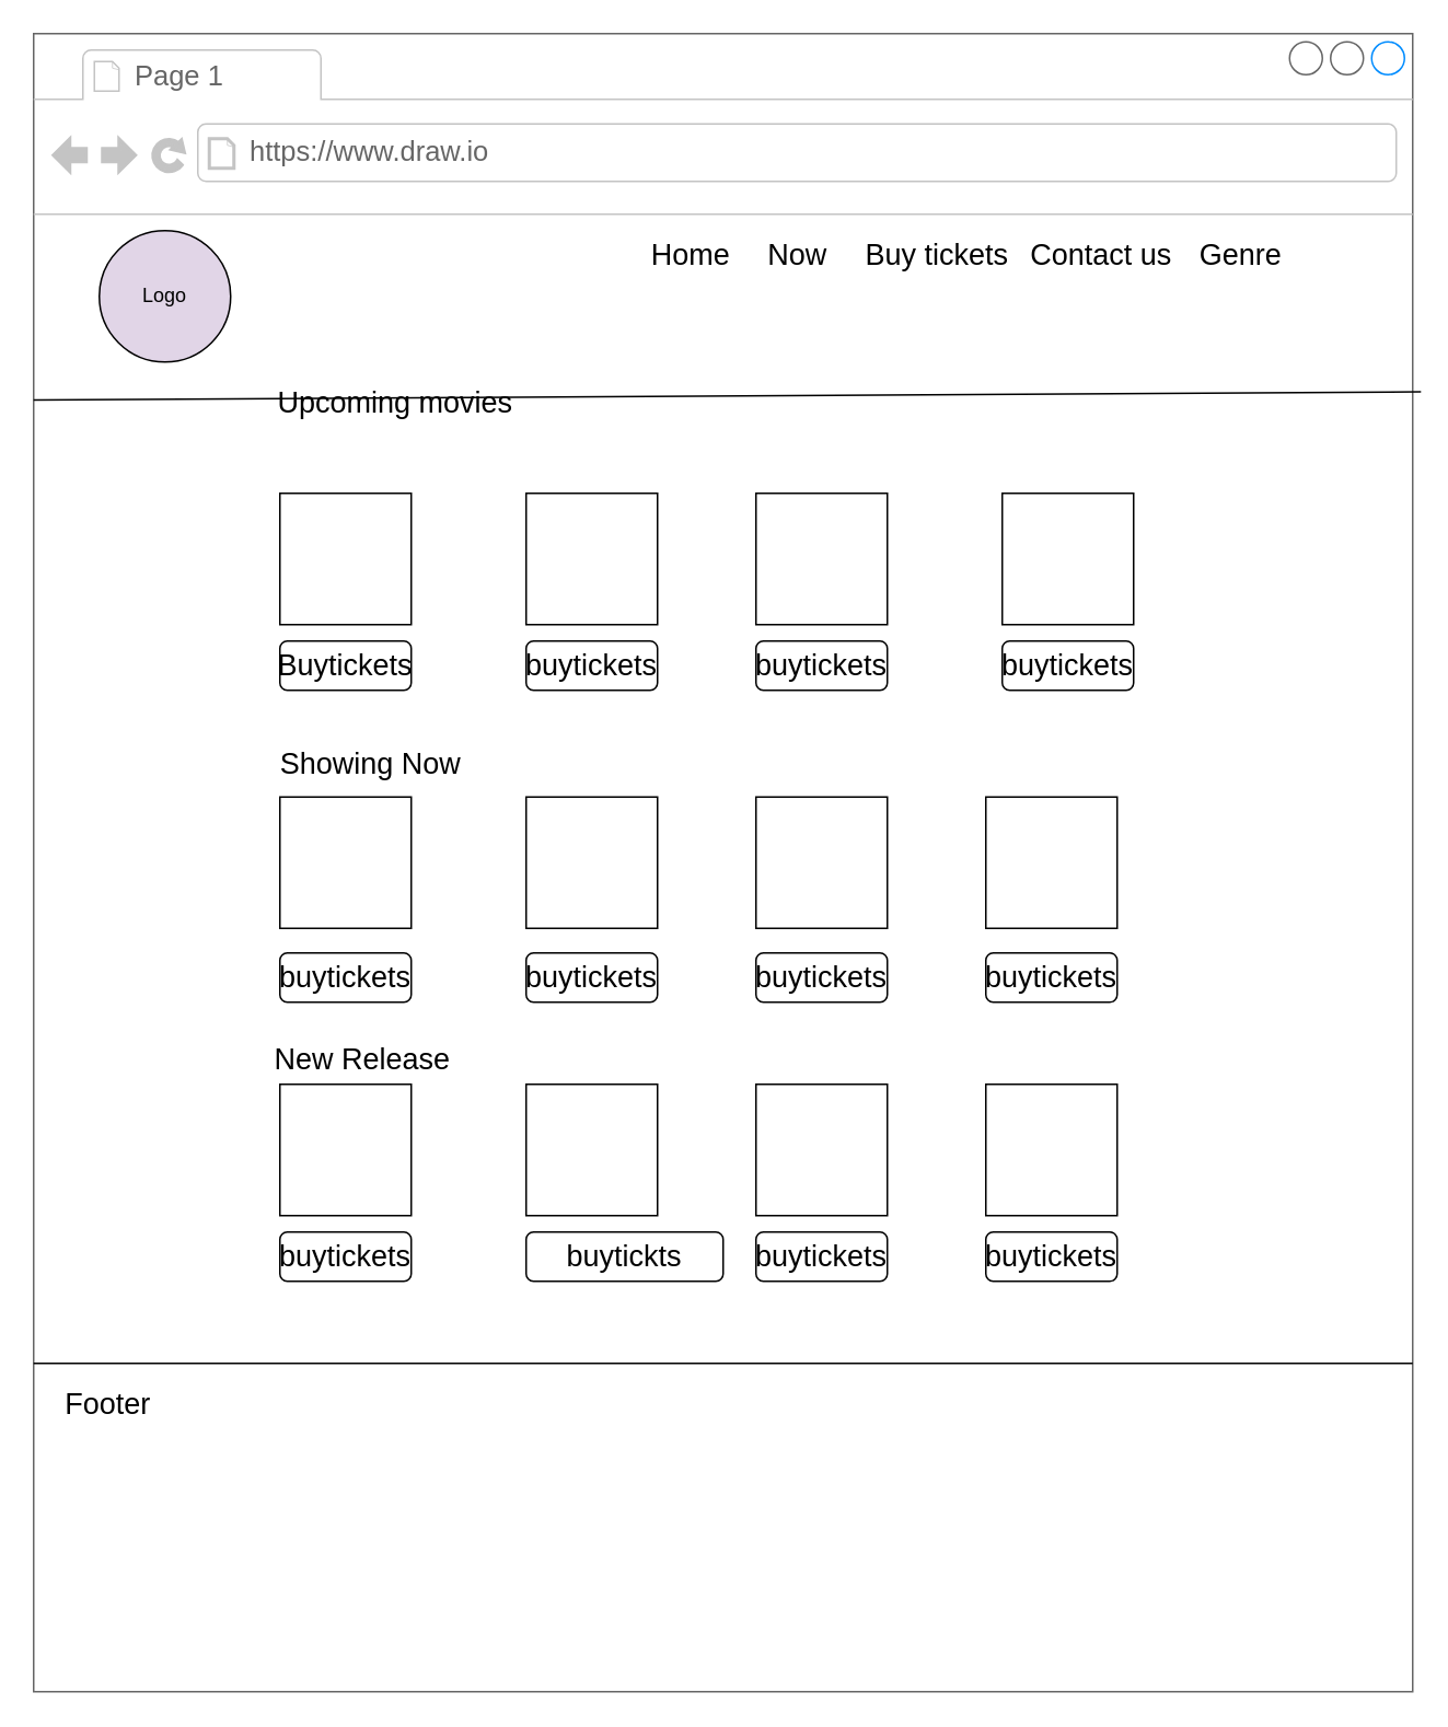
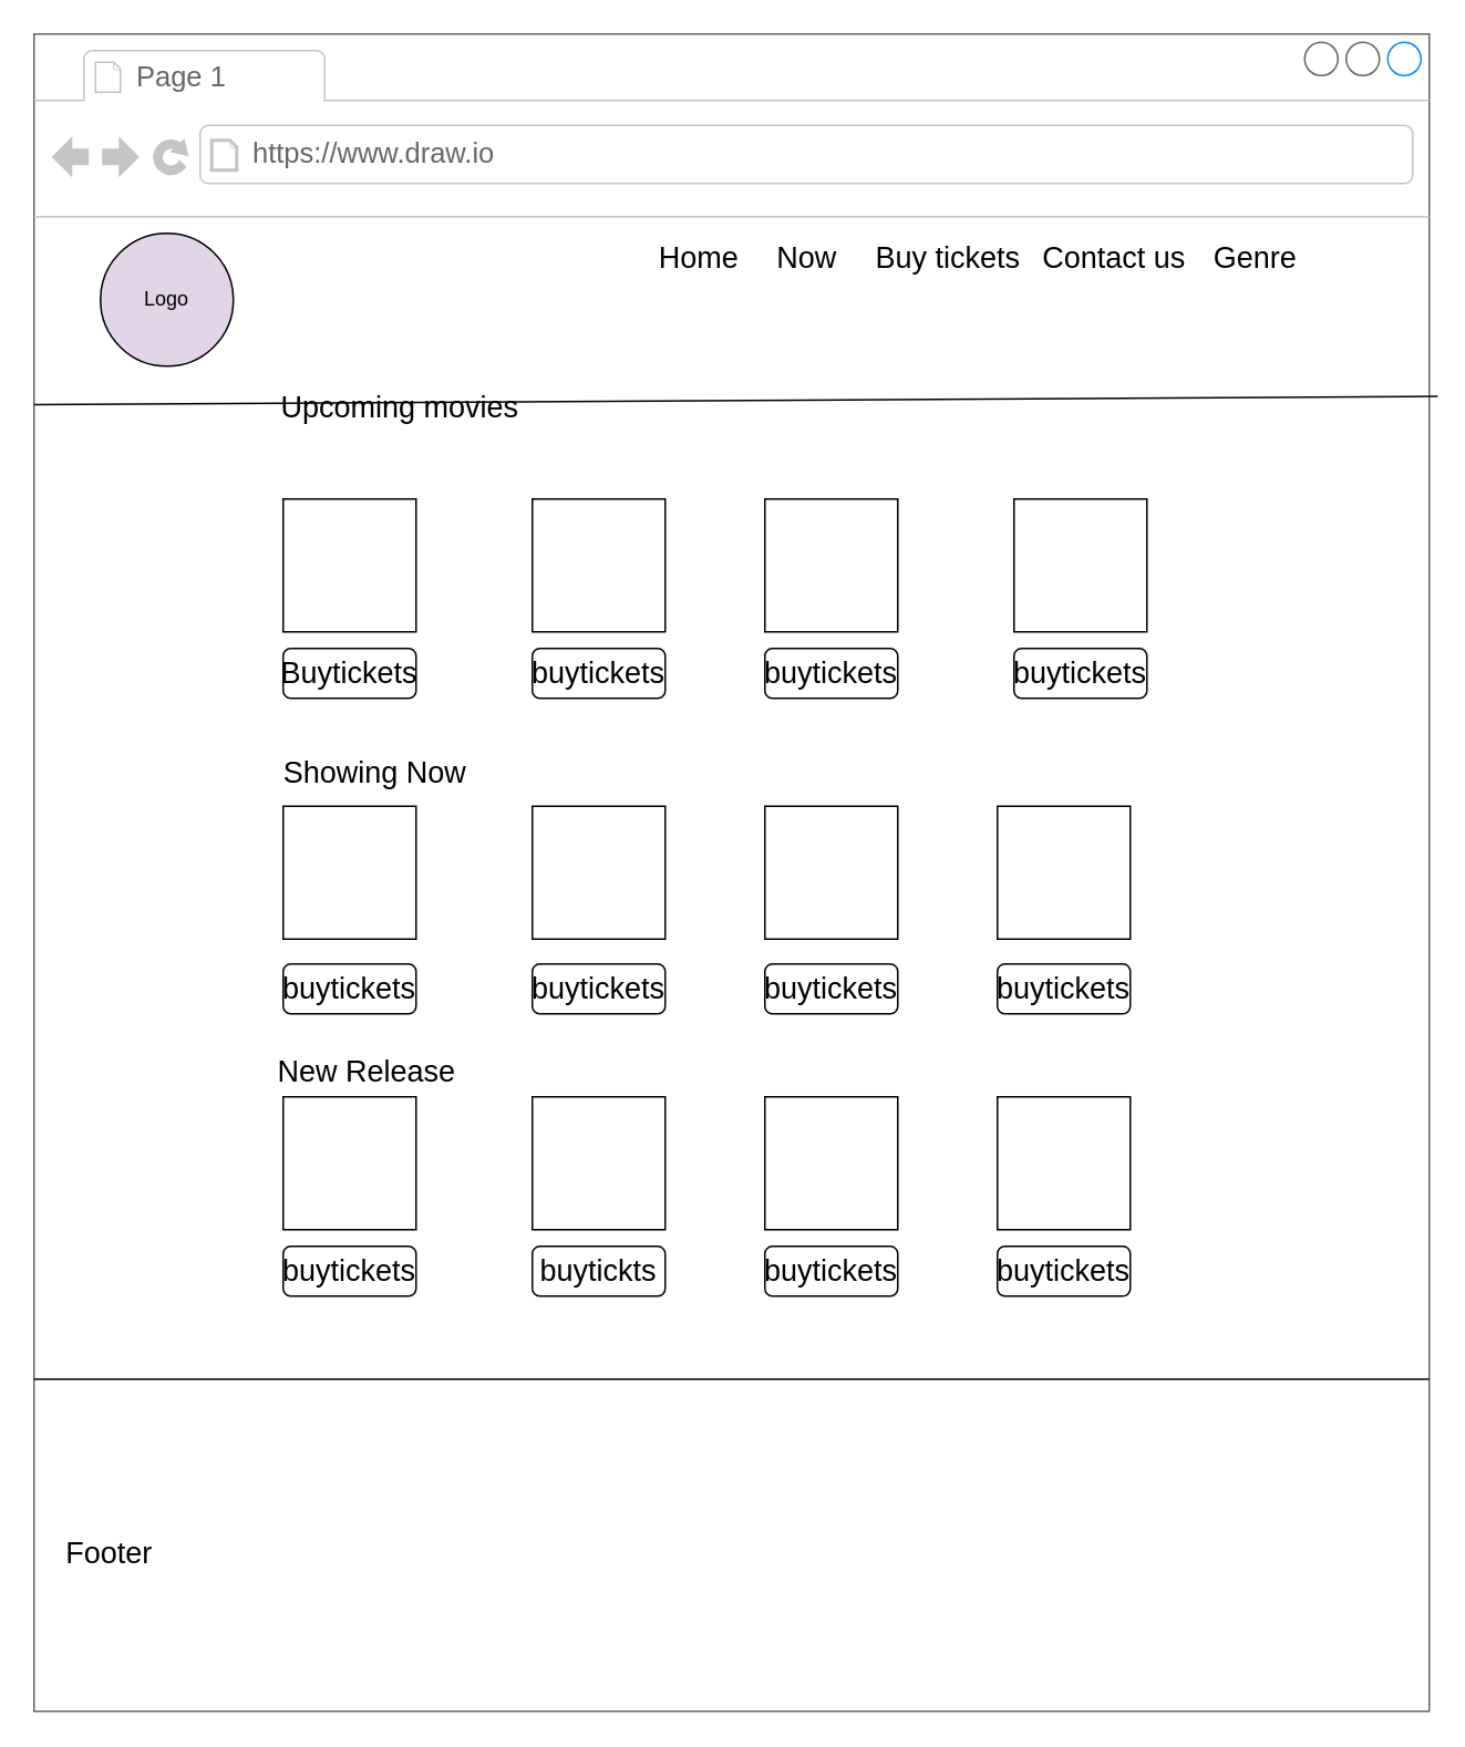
  <mxCell id="0" />
  <mxCell id="1" parent="0" />
  <mxCell id="2" value="" style="strokeWidth=1;shadow=0;dashed=0;align=center;html=1;shape=mxgraph.mockup.containers.browserWindow;rSize=0;strokeColor=#666666;strokeColor2=#008cff;strokeColor3=#c4c4c4;mainText=,;recursiveResize=0;" vertex="1" parent="1"><mxGeometry x="20" y="20" width="840" height="1010" as="geometry" /></mxCell>
  <mxCell id="3" value="Page 1" style="strokeWidth=1;shadow=0;dashed=0;align=center;html=1;shape=mxgraph.mockup.containers.anchor;fontSize=17;fontColor=#666666;align=left;" vertex="1" parent="2"><mxGeometry x="60" y="12" width="85" height="30" as="geometry" /></mxCell>
  <mxCell id="4" value="https://www.draw.io" style="strokeWidth=1;shadow=0;dashed=0;align=center;html=1;shape=mxgraph.mockup.containers.anchor;rSize=0;fontSize=17;fontColor=#666666;align=left;" vertex="1" parent="2"><mxGeometry x="130" y="60" width="250" height="26" as="geometry" /></mxCell>
  <mxCell id="5" value="Logo" style="ellipse;whiteSpace=wrap;html=1;aspect=fixed;fillColor=#e1d5e7;" vertex="1" parent="2"><mxGeometry x="40" y="120" width="80" height="80" as="geometry" /></mxCell>
  <mxCell id="6" value="Home" style="text;html=1;resizable=0;autosize=1;align=center;verticalAlign=middle;points=[];fillColor=none;strokeColor=none;rounded=0;fontSize=18;" vertex="1" parent="2"><mxGeometry x="370" y="120" width="60" height="30" as="geometry" /></mxCell>
  <mxCell id="7" value="Now" style="text;html=1;resizable=0;autosize=1;align=center;verticalAlign=middle;points=[];fillColor=none;strokeColor=none;rounded=0;fontSize=18;" vertex="1" parent="2"><mxGeometry x="430" y="120" width="70" height="30" as="geometry" /></mxCell>
  <mxCell id="8" value="Buy tickets" style="text;html=1;resizable=0;autosize=1;align=center;verticalAlign=middle;points=[];fillColor=none;strokeColor=none;rounded=0;fontSize=18;" vertex="1" parent="2"><mxGeometry x="500" y="120" width="100" height="30" as="geometry" /></mxCell>
  <mxCell id="9" value="Contact us" style="text;html=1;resizable=0;autosize=1;align=center;verticalAlign=middle;points=[];fillColor=none;strokeColor=none;rounded=0;fontSize=18;" vertex="1" parent="2"><mxGeometry x="600" y="120" width="100" height="30" as="geometry" /></mxCell>
  <mxCell id="10" value="Genre" style="text;html=1;resizable=0;autosize=1;align=center;verticalAlign=middle;points=[];fillColor=none;strokeColor=none;rounded=0;fontSize=18;" vertex="1" parent="2"><mxGeometry x="700" y="120" width="70" height="30" as="geometry" /></mxCell>
  <mxCell id="11" value="" style="endArrow=none;html=1;fontSize=18;exitX=0;exitY=0.279;exitDx=0;exitDy=0;exitPerimeter=0;entryX=1;entryY=0.279;entryDx=0;entryDy=0;entryPerimeter=0;" edge="1" parent="2"><mxGeometry width="50" height="50" relative="1" as="geometry"><mxPoint y="810.0" as="sourcePoint" /><mxPoint x="840.0" y="810.0" as="targetPoint" /></mxGeometry></mxCell>
  <mxCell id="12" value="" style="whiteSpace=wrap;html=1;aspect=fixed;fontSize=18;" vertex="1" parent="2"><mxGeometry x="150" y="280" width="80" height="80" as="geometry" /></mxCell>
  <mxCell id="13" value="" style="whiteSpace=wrap;html=1;aspect=fixed;fontSize=18;" vertex="1" parent="2"><mxGeometry x="300" y="280" width="80" height="80" as="geometry" /></mxCell>
  <mxCell id="14" value="" style="whiteSpace=wrap;html=1;aspect=fixed;fontSize=18;" vertex="1" parent="2"><mxGeometry x="440" y="280" width="80" height="80" as="geometry" /></mxCell>
  <mxCell id="15" value="" style="whiteSpace=wrap;html=1;aspect=fixed;fontSize=18;" vertex="1" parent="2"><mxGeometry x="590" y="280" width="80" height="80" as="geometry" /></mxCell>
  <mxCell id="16" value="" style="whiteSpace=wrap;html=1;aspect=fixed;fontSize=18;" vertex="1" parent="2"><mxGeometry x="150" y="465" width="80" height="80" as="geometry" /></mxCell>
  <mxCell id="17" value="" style="whiteSpace=wrap;html=1;aspect=fixed;fontSize=18;" vertex="1" parent="2"><mxGeometry x="300" y="465" width="80" height="80" as="geometry" /></mxCell>
  <mxCell id="18" value="" style="whiteSpace=wrap;html=1;aspect=fixed;fontSize=18;" vertex="1" parent="2"><mxGeometry x="440" y="465" width="80" height="80" as="geometry" /></mxCell>
  <mxCell id="19" value="" style="whiteSpace=wrap;html=1;aspect=fixed;fontSize=18;" vertex="1" parent="2"><mxGeometry x="580" y="465" width="80" height="80" as="geometry" /></mxCell>
  <mxCell id="20" value="" style="whiteSpace=wrap;html=1;aspect=fixed;fontSize=18;" vertex="1" parent="2"><mxGeometry x="150" y="640" width="80" height="80" as="geometry" /></mxCell>
  <mxCell id="21" value="" style="whiteSpace=wrap;html=1;aspect=fixed;fontSize=18;" vertex="1" parent="2"><mxGeometry x="300" y="640" width="80" height="80" as="geometry" /></mxCell>
  <mxCell id="22" value="" style="whiteSpace=wrap;html=1;aspect=fixed;fontSize=18;" vertex="1" parent="2"><mxGeometry x="440" y="640" width="80" height="80" as="geometry" /></mxCell>
  <mxCell id="23" value="" style="whiteSpace=wrap;html=1;aspect=fixed;fontSize=18;" vertex="1" parent="2"><mxGeometry x="580" y="640" width="80" height="80" as="geometry" /></mxCell>
- <mxCell id="24" value="Footer" style="text;html=1;resizable=0;autosize=1;align=center;verticalAlign=middle;points=[];fillColor=none;strokeColor=none;rounded=0;fontSize=18;" vertex="1" parent="2"><mxGeometry x="10" y="820" width="70" height="30" as="geometry" /></mxCell>
+ <mxCell id="24" value="Footer" style="text;html=1;resizable=0;autosize=1;align=center;verticalAlign=middle;points=[];fillColor=none;strokeColor=none;rounded=0;fontSize=18;" vertex="1" parent="2"><mxGeometry x="10" y="900" width="70" height="30" as="geometry" /></mxCell>
  <mxCell id="25" value="Upcoming movies" style="text;html=1;resizable=0;autosize=1;align=center;verticalAlign=middle;points=[];fillColor=none;strokeColor=none;rounded=0;fontSize=18;" vertex="1" parent="2"><mxGeometry x="140" y="210" width="160" height="30" as="geometry" /></mxCell>
  <mxCell id="26" value="Showing Now" style="text;html=1;resizable=0;autosize=1;align=center;verticalAlign=middle;points=[];fillColor=none;strokeColor=none;rounded=0;fontSize=18;" vertex="1" parent="2"><mxGeometry x="140" y="430" width="130" height="30" as="geometry" /></mxCell>
  <mxCell id="27" value="New Release" style="text;html=1;resizable=0;autosize=1;align=center;verticalAlign=middle;points=[];fillColor=none;strokeColor=none;rounded=0;fontSize=18;" vertex="1" parent="2"><mxGeometry x="140" y="610" width="120" height="30" as="geometry" /></mxCell>
  <mxCell id="28" value="Buytickets" style="rounded=1;whiteSpace=wrap;html=1;fontSize=18;" vertex="1" parent="2"><mxGeometry x="150" y="370" width="80" height="30" as="geometry" /></mxCell>
  <mxCell id="29" value="buytickets" style="rounded=1;whiteSpace=wrap;html=1;fontSize=18;" vertex="1" parent="2"><mxGeometry x="300" y="370" width="80" height="30" as="geometry" /></mxCell>
  <mxCell id="30" value="buytickets" style="rounded=1;whiteSpace=wrap;html=1;fontSize=18;" vertex="1" parent="2"><mxGeometry x="440" y="370" width="80" height="30" as="geometry" /></mxCell>
  <mxCell id="31" value="buytickets" style="rounded=1;whiteSpace=wrap;html=1;fontSize=18;" vertex="1" parent="2"><mxGeometry x="590" y="370" width="80" height="30" as="geometry" /></mxCell>
  <mxCell id="32" value="buytickets" style="rounded=1;whiteSpace=wrap;html=1;fontSize=18;" vertex="1" parent="2"><mxGeometry x="580" y="560" width="80" height="30" as="geometry" /></mxCell>
  <mxCell id="33" value="buytickets" style="rounded=1;whiteSpace=wrap;html=1;fontSize=18;" vertex="1" parent="2"><mxGeometry x="440" y="560" width="80" height="30" as="geometry" /></mxCell>
  <mxCell id="34" value="buytickets" style="rounded=1;whiteSpace=wrap;html=1;fontSize=18;" vertex="1" parent="2"><mxGeometry x="300" y="560" width="80" height="30" as="geometry" /></mxCell>
  <mxCell id="35" value="buytickets" style="rounded=1;whiteSpace=wrap;html=1;fontSize=18;" vertex="1" parent="2"><mxGeometry x="150" y="560" width="80" height="30" as="geometry" /></mxCell>
  <mxCell id="36" value="buytickets" style="rounded=1;whiteSpace=wrap;html=1;fontSize=18;" vertex="1" parent="2"><mxGeometry x="150" y="730" width="80" height="30" as="geometry" /></mxCell>
- <mxCell id="37" value="buytickts" style="rounded=1;whiteSpace=wrap;html=1;fontSize=18;" vertex="1" parent="2"><mxGeometry x="300" y="730" width="120" height="30" as="geometry" /></mxCell>
+ <mxCell id="37" value="buytickts" style="rounded=1;whiteSpace=wrap;html=1;fontSize=18;" vertex="1" parent="2"><mxGeometry x="300" y="730" width="80" height="30" as="geometry" /></mxCell>
  <mxCell id="38" value="buytickets" style="rounded=1;whiteSpace=wrap;html=1;fontSize=18;" vertex="1" parent="2"><mxGeometry x="440" y="730" width="80" height="30" as="geometry" /></mxCell>
  <mxCell id="39" value="buytickets" style="rounded=1;whiteSpace=wrap;html=1;fontSize=18;" vertex="1" parent="2"><mxGeometry x="580" y="730" width="80" height="30" as="geometry" /></mxCell>
  <mxCell id="40" value="" style="endArrow=none;html=1;fontSize=18;exitX=0;exitY=0.221;exitDx=0;exitDy=0;exitPerimeter=0;entryX=1.006;entryY=0.216;entryDx=0;entryDy=0;entryPerimeter=0;" edge="1" parent="1" source="2" target="2"><mxGeometry width="50" height="50" relative="1" as="geometry"><mxPoint x="440" y="400" as="sourcePoint" /><mxPoint x="490" y="350" as="targetPoint" /></mxGeometry></mxCell>
